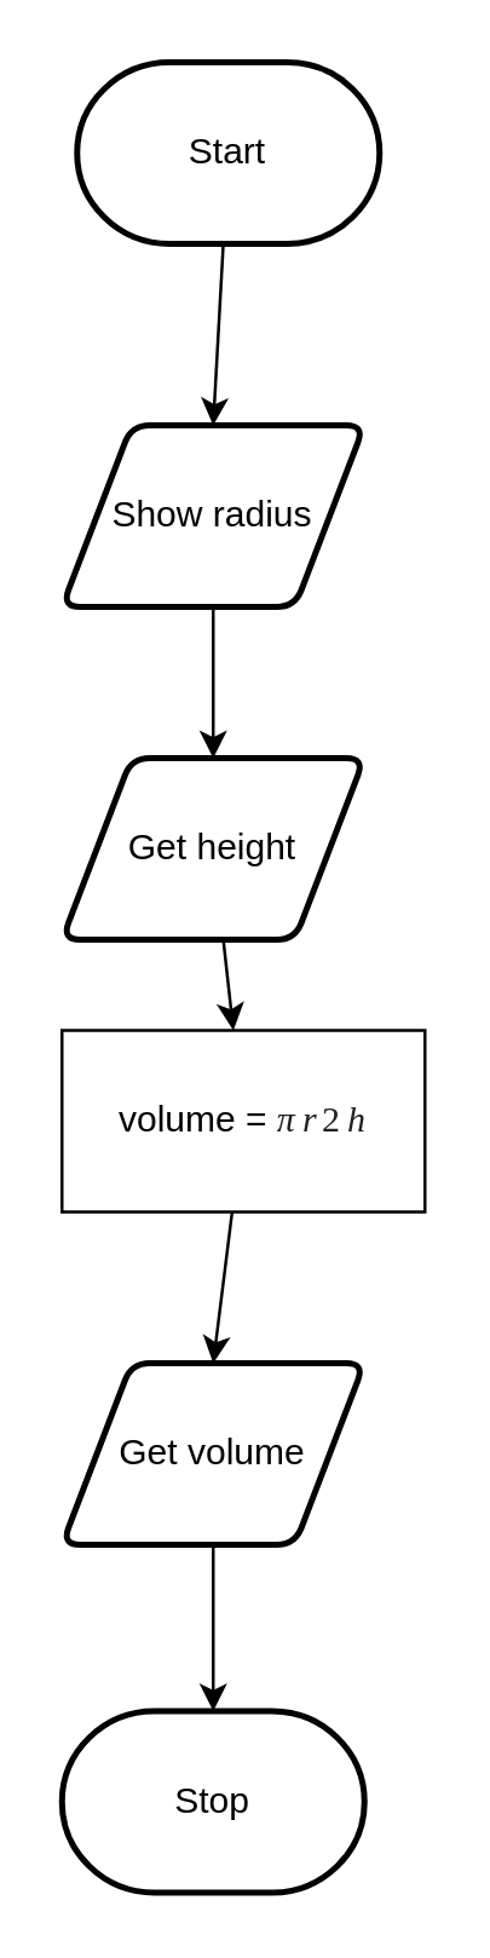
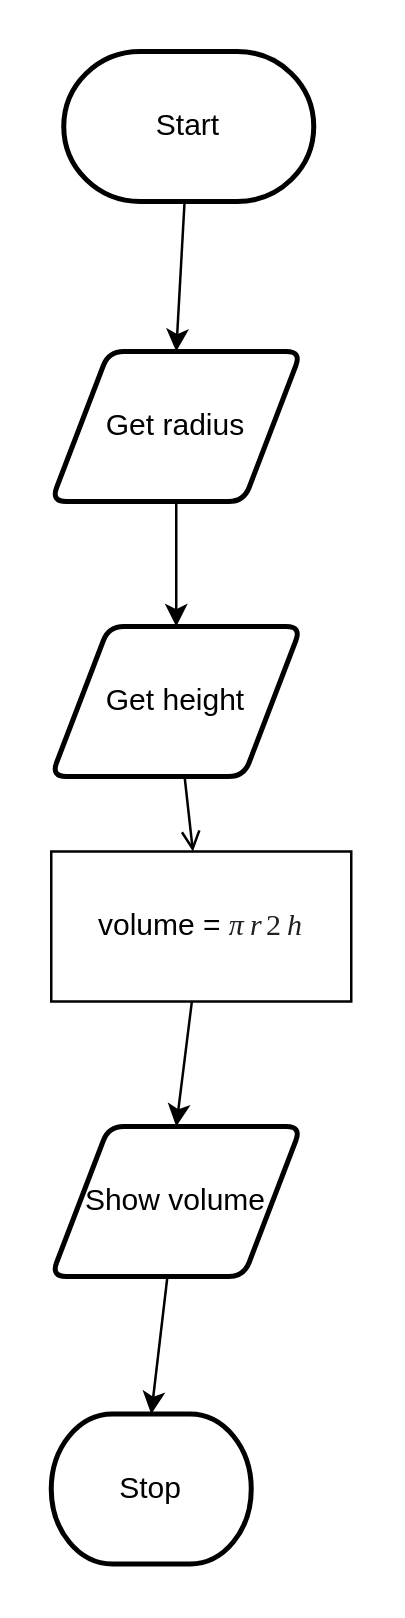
  <mxCell id="0" />
  <mxCell id="1" parent="0" />
  <mxCell id="2" style="edgeStyle=none;html=1;" parent="1" source="3" edge="1"><mxGeometry relative="1" as="geometry"><mxPoint x="70" y="140" as="targetPoint" /></mxGeometry></mxCell>
  <mxCell id="3" value="Start" style="strokeWidth=2;html=1;shape=mxgraph.flowchart.terminator;whiteSpace=wrap;" parent="1" vertex="1"><mxGeometry x="25" y="20" width="100" height="60" as="geometry" /></mxCell>
  <mxCell id="4" style="edgeStyle=none;html=1;" parent="1" source="5" edge="1"><mxGeometry relative="1" as="geometry"><mxPoint x="70" y="250" as="targetPoint" /></mxGeometry></mxCell>
- <mxCell id="5" value="Show radius" style="shape=parallelogram;html=1;strokeWidth=2;perimeter=parallelogramPerimeter;whiteSpace=wrap;rounded=1;arcSize=12;size=0.23;" parent="1" vertex="1"><mxGeometry x="20" y="140" width="100" height="60" as="geometry" /></mxCell>
- <mxCell id="6" style="edgeStyle=none;html=1;" parent="1" source="7" target="9" edge="1"><mxGeometry relative="1" as="geometry" /></mxCell>
+ <mxCell id="5" value="Get radius" style="shape=parallelogram;html=1;strokeWidth=2;perimeter=parallelogramPerimeter;whiteSpace=wrap;rounded=1;arcSize=12;size=0.23;" parent="1" vertex="1"><mxGeometry x="20" y="140" width="100" height="60" as="geometry" /></mxCell>
+ <mxCell id="6" style="edgeStyle=none;html=1;endArrow=open;" parent="1" source="7" target="9" edge="1"><mxGeometry relative="1" as="geometry" /></mxCell>
  <mxCell id="7" value="Get height" style="shape=parallelogram;html=1;strokeWidth=2;perimeter=parallelogramPerimeter;whiteSpace=wrap;rounded=1;arcSize=12;size=0.23;" parent="1" vertex="1"><mxGeometry x="20" y="250" width="100" height="60" as="geometry" /></mxCell>
  <mxCell id="8" style="edgeStyle=none;html=1;fontSize=12;" parent="1" source="9" edge="1"><mxGeometry relative="1" as="geometry"><mxPoint x="70" y="450" as="targetPoint" /></mxGeometry></mxCell>
  <mxCell id="9" value="volume =&amp;nbsp;&lt;font style=&quot;font-size: 12px&quot;&gt;&lt;div class=&quot;lr-fy-eq-elem&quot; style=&quot;display: inline-block ; position: relative ; transition: 0.05s ease-in-out 0s ; color: rgb(32 , 33 , 36) ; font-family: &amp;#34;stixgeneral&amp;#34; , &amp;#34;georgia&amp;#34;&quot;&gt;&lt;div class=&quot;lr-fy-ecl lr-fy-eq-elem&quot; style=&quot;display: inline-block ; position: relative ; transition: 0.05s ease-in-out 0s ; font-style: italic&quot;&gt;π&lt;/div&gt;&lt;div class=&quot;lr-fy-eq-elem lr-fy-eq-add&quot; style=&quot;display: inline-block ; position: relative ; transition: 0.05s ease-in-out 0s ; margin-left: 0.2em&quot;&gt;&lt;/div&gt;&lt;div class=&quot;lr-fy-eq-elem&quot; style=&quot;display: inline-block ; position: relative ; transition: 0.05s ease-in-out 0s&quot;&gt;&lt;div class=&quot;lr-fy-el lr-fy-eq-elem&quot; style=&quot;display: inline-block ; position: relative ; transition: 0.05s ease-in-out 0s ; margin: -4px ; padding: 4px ; font-style: italic ; cursor: pointer&quot;&gt;r&lt;/div&gt;&lt;div class=&quot;lr-fy-ecv lr-fy-eq-elem&quot; style=&quot;display: inline-block ; position: relative ; transition: 0.05s ease-in-out 0s ; font-family: &amp;#34;stixgeneral&amp;#34; , &amp;#34;times&amp;#34; , &amp;#34;times new roman&amp;#34; , serif ; margin-left: 0.15em ; vertical-align: top&quot;&gt;2&lt;/div&gt;&lt;/div&gt;&lt;/div&gt;&lt;div class=&quot;lr-fy-eq-elem lr-fy-eq-add&quot; style=&quot;display: inline-block ; position: relative ; transition: 0.05s ease-in-out 0s ; color: rgb(32 , 33 , 36) ; font-family: &amp;#34;stixgeneral&amp;#34; , &amp;#34;georgia&amp;#34; ; margin-left: 0.2em&quot;&gt;&lt;/div&gt;&lt;div class=&quot;lr-fy-el lr-fy-eq-elem&quot; style=&quot;display: inline-block ; position: relative ; transition: 0.05s ease-in-out 0s ; margin: -4px ; padding: 4px ; font-style: italic ; color: rgb(32 , 33 , 36) ; font-family: &amp;#34;stixgeneral&amp;#34; , &amp;#34;georgia&amp;#34; ; cursor: pointer&quot;&gt;h&lt;/div&gt;&lt;/font&gt;" style="rounded=0;whiteSpace=wrap;html=1;" parent="1" vertex="1"><mxGeometry x="20" y="340" width="120" height="60" as="geometry" /></mxCell>
- <mxCell id="10" value="Stop" style="strokeWidth=2;html=1;shape=mxgraph.flowchart.terminator;whiteSpace=wrap;" vertex="1" parent="1"><mxGeometry x="20" y="565" width="100" height="60" as="geometry" /></mxCell>
+ <mxCell id="10" value="Stop" style="strokeWidth=2;html=1;shape=mxgraph.flowchart.terminator;whiteSpace=wrap;" vertex="1" parent="1"><mxGeometry x="20" y="565" width="80" height="60" as="geometry" /></mxCell>
  <mxCell id="11" style="edgeStyle=none;html=1;entryX=0.5;entryY=0;entryDx=0;entryDy=0;entryPerimeter=0;" edge="1" parent="1" source="12" target="10"><mxGeometry relative="1" as="geometry" /></mxCell>
- <mxCell id="12" value="Get volume" style="shape=parallelogram;html=1;strokeWidth=2;perimeter=parallelogramPerimeter;whiteSpace=wrap;rounded=1;arcSize=12;size=0.23;" vertex="1" parent="1"><mxGeometry x="20" y="450" width="100" height="60" as="geometry" /></mxCell>
+ <mxCell id="12" value="Show volume" style="shape=parallelogram;html=1;strokeWidth=2;perimeter=parallelogramPerimeter;whiteSpace=wrap;rounded=1;arcSize=12;size=0.23;" vertex="1" parent="1"><mxGeometry x="20" y="450" width="100" height="60" as="geometry" /></mxCell>
